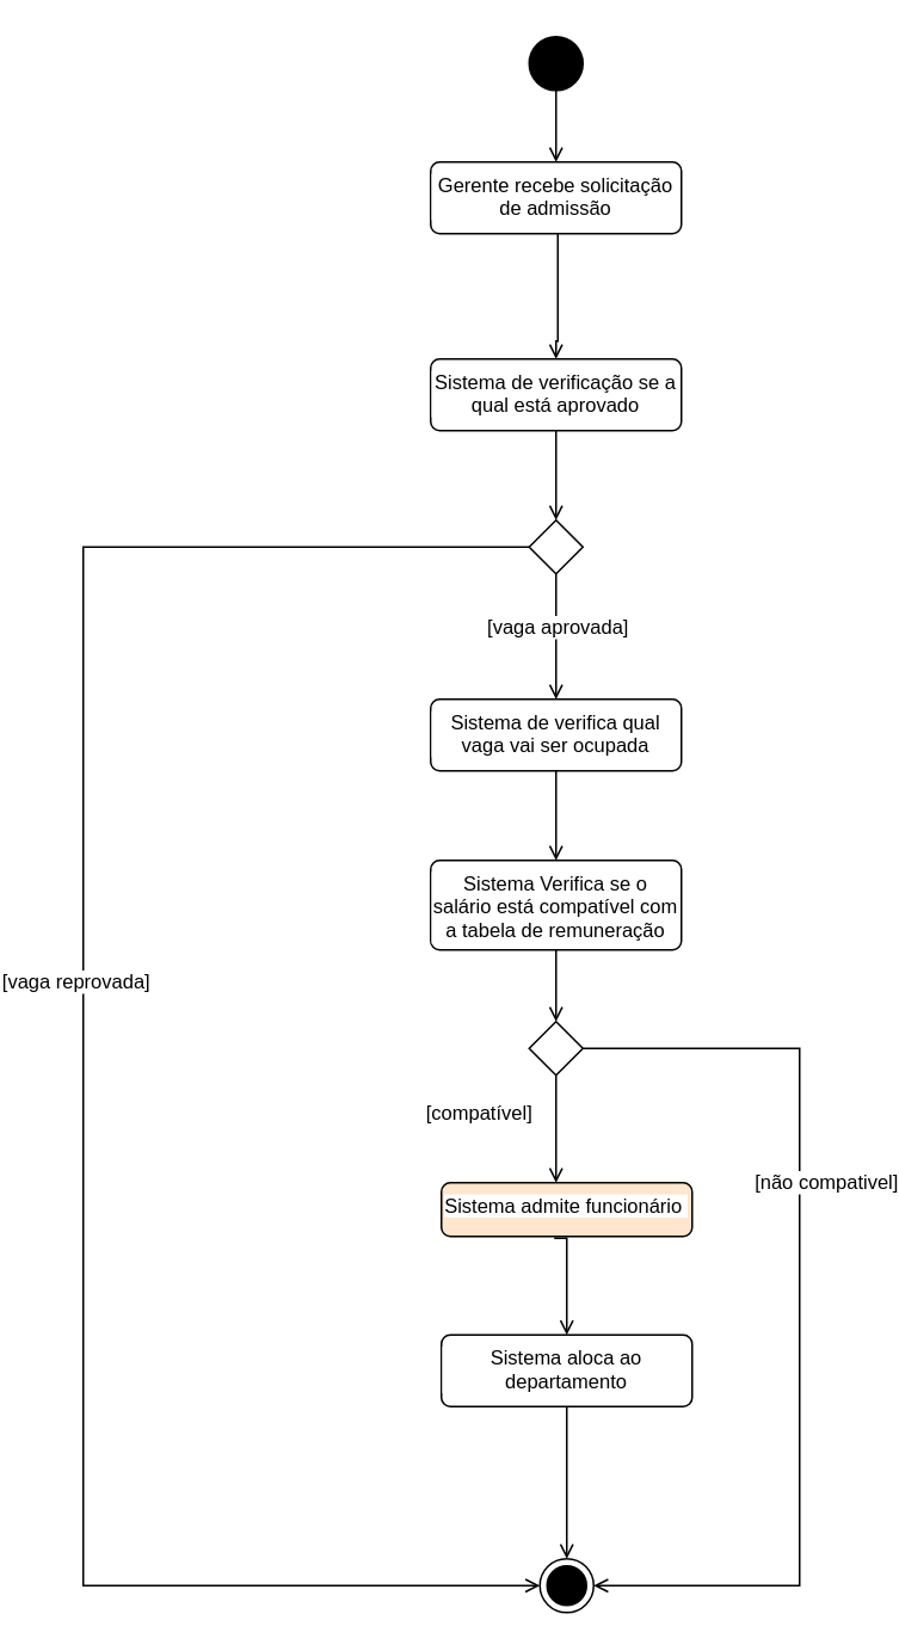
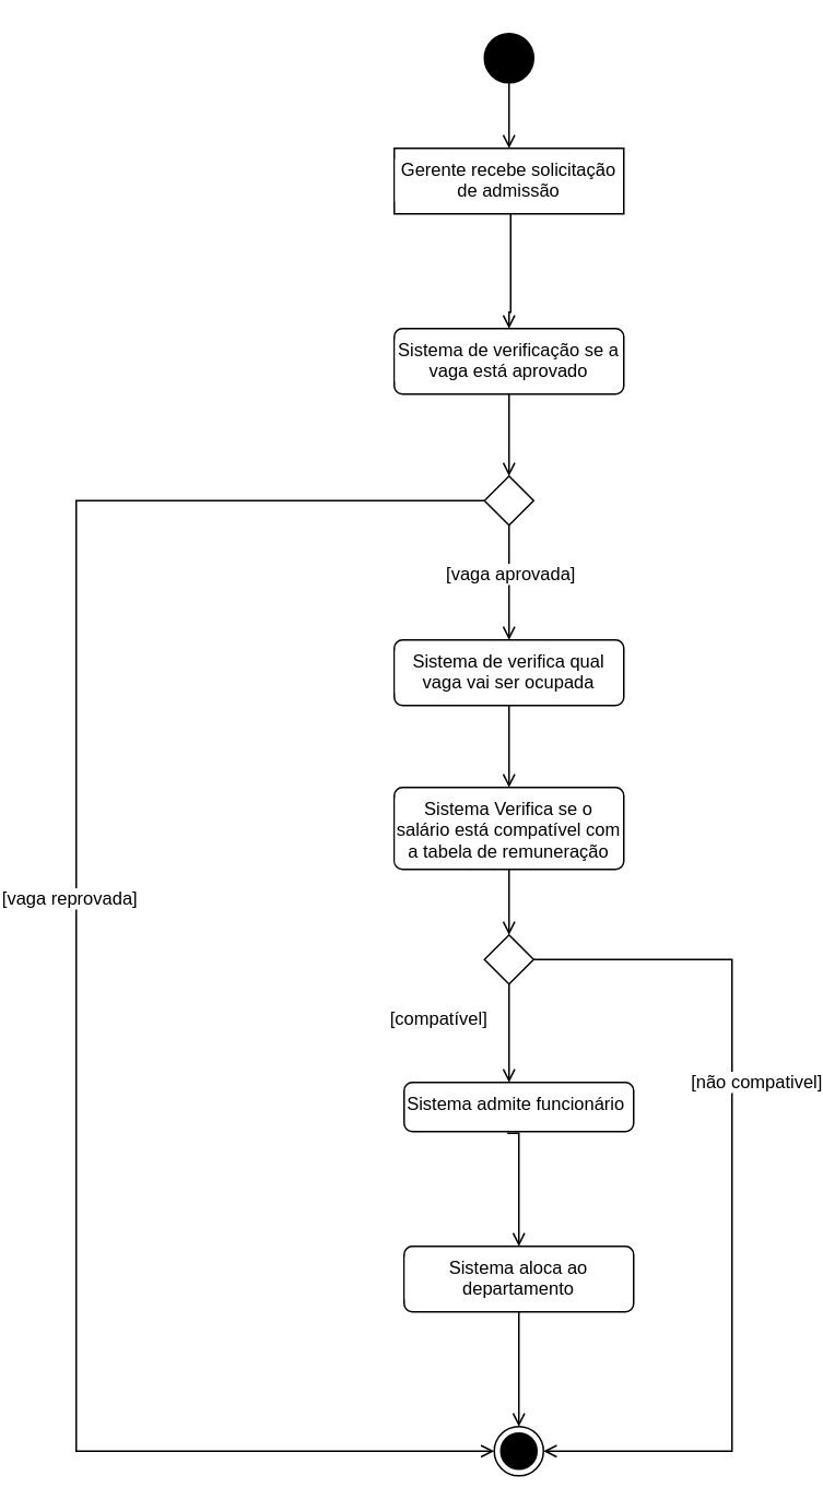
  <mxCell id="0" />
  <mxCell id="1" parent="0" />
  <mxCell id="2" style="edgeStyle=orthogonalEdgeStyle;shape=connector;rounded=0;orthogonalLoop=1;jettySize=auto;html=1;strokeColor=default;align=center;verticalAlign=middle;fontFamily=Helvetica;fontSize=11;fontColor=default;labelBackgroundColor=default;endArrow=open;endFill=0;" edge="1" parent="1" source="3" target="4"><mxGeometry relative="1" as="geometry" /></mxCell>
  <mxCell id="3" value="" style="ellipse;fillColor=strokeColor;html=1;" vertex="1" parent="1"><mxGeometry x="269" y="20" width="30" height="30" as="geometry" /></mxCell>
- <mxCell id="4" value="&lt;font style=&quot;vertical-align: inherit;&quot;&gt;&lt;font style=&quot;vertical-align: inherit;&quot;&gt;&lt;font style=&quot;vertical-align: inherit;&quot;&gt;&lt;font style=&quot;vertical-align: inherit;&quot;&gt;Gerente recebe solicitação de admissão&lt;/font&gt;&lt;/font&gt;&lt;/font&gt;&lt;/font&gt;" style="html=1;align=center;verticalAlign=top;rounded=1;absoluteArcSize=1;arcSize=10;dashed=0;whiteSpace=wrap;fontFamily=Helvetica;fontSize=11;fontColor=default;labelBackgroundColor=default;" vertex="1" parent="1"><mxGeometry x="214" y="90" width="140" height="40" as="geometry" /></mxCell>
+ <mxCell id="4" value="&lt;font style=&quot;vertical-align: inherit;&quot;&gt;&lt;font style=&quot;vertical-align: inherit;&quot;&gt;&lt;font style=&quot;vertical-align: inherit;&quot;&gt;&lt;font style=&quot;vertical-align: inherit;&quot;&gt;Gerente recebe solicitação de admissão&lt;/font&gt;&lt;/font&gt;&lt;/font&gt;&lt;/font&gt;" style="html=1;align=center;verticalAlign=top;absoluteArcSize=1;arcSize=10;dashed=0;whiteSpace=wrap;fontFamily=Helvetica;fontSize=11;fontColor=default;labelBackgroundColor=default;rounded=0;" vertex="1" parent="1"><mxGeometry x="214" y="90" width="140" height="40" as="geometry" /></mxCell>
  <mxCell id="5" style="edgeStyle=orthogonalEdgeStyle;shape=connector;rounded=0;orthogonalLoop=1;jettySize=auto;html=1;entryX=0.5;entryY=0;entryDx=0;entryDy=0;strokeColor=default;align=center;verticalAlign=middle;fontFamily=Helvetica;fontSize=11;fontColor=default;labelBackgroundColor=default;endArrow=open;endFill=0;" edge="1" parent="1" source="6" target="12"><mxGeometry relative="1" as="geometry" /></mxCell>
- <mxCell id="6" value="&lt;font style=&quot;vertical-align: inherit;&quot;&gt;&lt;font style=&quot;vertical-align: inherit;&quot;&gt;&lt;font style=&quot;vertical-align: inherit;&quot;&gt;&lt;font style=&quot;vertical-align: inherit;&quot;&gt;&lt;font style=&quot;vertical-align: inherit;&quot;&gt;&lt;font style=&quot;vertical-align: inherit;&quot;&gt;&lt;font style=&quot;vertical-align: inherit;&quot;&gt;&lt;font style=&quot;vertical-align: inherit;&quot;&gt;&lt;font style=&quot;vertical-align: inherit;&quot;&gt;&lt;font style=&quot;vertical-align: inherit;&quot;&gt;&lt;font style=&quot;vertical-align: inherit;&quot;&gt;&lt;font style=&quot;vertical-align: inherit;&quot;&gt;&lt;font style=&quot;vertical-align: inherit;&quot;&gt;&lt;font style=&quot;vertical-align: inherit;&quot;&gt;Sistema de verificação se a qual está aprovado&lt;/font&gt;&lt;/font&gt;&lt;/font&gt;&lt;/font&gt;&lt;/font&gt;&lt;/font&gt;&lt;/font&gt;&lt;/font&gt;&lt;/font&gt;&lt;/font&gt;&lt;/font&gt;&lt;/font&gt;&lt;/font&gt;&lt;/font&gt;" style="html=1;align=center;verticalAlign=top;rounded=1;absoluteArcSize=1;arcSize=10;dashed=0;whiteSpace=wrap;fontFamily=Helvetica;fontSize=11;fontColor=default;labelBackgroundColor=default;" vertex="1" parent="1"><mxGeometry x="214" y="200" width="140" height="40" as="geometry" /></mxCell>
+ <mxCell id="6" value="&lt;font style=&quot;vertical-align: inherit;&quot;&gt;&lt;font style=&quot;vertical-align: inherit;&quot;&gt;&lt;font style=&quot;vertical-align: inherit;&quot;&gt;&lt;font style=&quot;vertical-align: inherit;&quot;&gt;&lt;font style=&quot;vertical-align: inherit;&quot;&gt;&lt;font style=&quot;vertical-align: inherit;&quot;&gt;&lt;font style=&quot;vertical-align: inherit;&quot;&gt;&lt;font style=&quot;vertical-align: inherit;&quot;&gt;&lt;font style=&quot;vertical-align: inherit;&quot;&gt;&lt;font style=&quot;vertical-align: inherit;&quot;&gt;&lt;font style=&quot;vertical-align: inherit;&quot;&gt;&lt;font style=&quot;vertical-align: inherit;&quot;&gt;&lt;font style=&quot;vertical-align: inherit;&quot;&gt;&lt;font style=&quot;vertical-align: inherit;&quot;&gt;Sistema de verificação se a vaga está aprovado&lt;/font&gt;&lt;/font&gt;&lt;/font&gt;&lt;/font&gt;&lt;/font&gt;&lt;/font&gt;&lt;/font&gt;&lt;/font&gt;&lt;/font&gt;&lt;/font&gt;&lt;/font&gt;&lt;/font&gt;&lt;/font&gt;&lt;/font&gt;" style="html=1;align=center;verticalAlign=top;rounded=1;absoluteArcSize=1;arcSize=10;dashed=0;whiteSpace=wrap;fontFamily=Helvetica;fontSize=11;fontColor=default;labelBackgroundColor=default;" vertex="1" parent="1"><mxGeometry x="214" y="200" width="140" height="40" as="geometry" /></mxCell>
  <mxCell id="7" style="edgeStyle=orthogonalEdgeStyle;shape=connector;rounded=0;orthogonalLoop=1;jettySize=auto;html=1;entryX=0.5;entryY=0;entryDx=0;entryDy=0;strokeColor=default;align=center;verticalAlign=middle;fontFamily=Helvetica;fontSize=11;fontColor=default;labelBackgroundColor=default;endArrow=open;endFill=0;" edge="1" parent="1" source="4" target="6"><mxGeometry relative="1" as="geometry"><Array as="points"><mxPoint x="285" y="190" /></Array></mxGeometry></mxCell>
  <mxCell id="8" style="edgeStyle=orthogonalEdgeStyle;shape=connector;rounded=0;orthogonalLoop=1;jettySize=auto;html=1;strokeColor=default;align=center;verticalAlign=middle;fontFamily=Helvetica;fontSize=11;fontColor=default;labelBackgroundColor=default;endArrow=open;endFill=0;entryX=0;entryY=0.5;entryDx=0;entryDy=0;" edge="1" parent="1" source="12" target="22"><mxGeometry relative="1" as="geometry"><mxPoint x="160" y="305" as="targetPoint" /><Array as="points"><mxPoint x="20" y="305" /><mxPoint x="20" y="885" /></Array></mxGeometry></mxCell>
  <mxCell id="9" value="&lt;font style=&quot;vertical-align: inherit;&quot;&gt;&lt;font style=&quot;vertical-align: inherit;&quot;&gt;[vaga reprovada]&lt;/font&gt;&lt;/font&gt;" style="edgeLabel;html=1;align=center;verticalAlign=middle;resizable=0;points=[];fontFamily=Helvetica;fontSize=11;fontColor=default;labelBackgroundColor=default;" vertex="1" connectable="0" parent="8"><mxGeometry x="-0.069" y="-1" relative="1" as="geometry"><mxPoint x="-4" y="-14" as="offset" /></mxGeometry></mxCell>
  <mxCell id="10" style="edgeStyle=orthogonalEdgeStyle;shape=connector;rounded=0;orthogonalLoop=1;jettySize=auto;html=1;entryX=0.5;entryY=0;entryDx=0;entryDy=0;strokeColor=default;align=center;verticalAlign=middle;fontFamily=Helvetica;fontSize=11;fontColor=default;labelBackgroundColor=default;endArrow=open;endFill=0;" edge="1" parent="1" source="12" target="14"><mxGeometry relative="1" as="geometry" /></mxCell>
  <mxCell id="11" value="&lt;font style=&quot;vertical-align: inherit;&quot;&gt;&lt;font style=&quot;vertical-align: inherit;&quot;&gt;[vaga aprovada]&lt;/font&gt;&lt;/font&gt;" style="edgeLabel;html=1;align=center;verticalAlign=middle;resizable=0;points=[];fontFamily=Helvetica;fontSize=11;fontColor=default;labelBackgroundColor=default;" vertex="1" connectable="0" parent="10"><mxGeometry x="-0.171" relative="1" as="geometry"><mxPoint as="offset" /></mxGeometry></mxCell>
  <mxCell id="12" value="" style="rhombus;fontFamily=Helvetica;fontSize=11;fontColor=default;labelBackgroundColor=default;" vertex="1" parent="1"><mxGeometry x="269" y="290" width="30" height="30" as="geometry" /></mxCell>
  <mxCell id="13" value="" style="edgeStyle=orthogonalEdgeStyle;shape=connector;rounded=0;orthogonalLoop=1;jettySize=auto;html=1;strokeColor=default;align=center;verticalAlign=middle;fontFamily=Helvetica;fontSize=11;fontColor=default;labelBackgroundColor=default;endArrow=open;endFill=0;" edge="1" parent="1" source="14" target="16"><mxGeometry relative="1" as="geometry" /></mxCell>
  <mxCell id="14" value="&lt;font style=&quot;vertical-align: inherit;&quot;&gt;&lt;font style=&quot;vertical-align: inherit;&quot;&gt;&lt;font style=&quot;vertical-align: inherit;&quot;&gt;&lt;font style=&quot;vertical-align: inherit;&quot;&gt;&lt;font style=&quot;vertical-align: inherit;&quot;&gt;&lt;font style=&quot;vertical-align: inherit;&quot;&gt;&lt;font style=&quot;vertical-align: inherit;&quot;&gt;&lt;font style=&quot;vertical-align: inherit;&quot;&gt;&lt;font style=&quot;vertical-align: inherit;&quot;&gt;&lt;font style=&quot;vertical-align: inherit;&quot;&gt;&lt;font style=&quot;vertical-align: inherit;&quot;&gt;&lt;font style=&quot;vertical-align: inherit;&quot;&gt;&lt;font style=&quot;vertical-align: inherit;&quot;&gt;&lt;font style=&quot;vertical-align: inherit;&quot;&gt;&lt;font style=&quot;vertical-align: inherit;&quot;&gt;&lt;font style=&quot;vertical-align: inherit;&quot;&gt;&lt;font style=&quot;vertical-align: inherit;&quot;&gt;&lt;font style=&quot;vertical-align: inherit;&quot;&gt;Sistema de verifica qual vaga vai ser ocupada&lt;/font&gt;&lt;/font&gt;&lt;/font&gt;&lt;/font&gt;&lt;/font&gt;&lt;/font&gt;&lt;/font&gt;&lt;/font&gt;&lt;/font&gt;&lt;/font&gt;&lt;/font&gt;&lt;/font&gt;&lt;/font&gt;&lt;/font&gt;&lt;/font&gt;&lt;/font&gt;&lt;/font&gt;&lt;/font&gt;" style="html=1;align=center;verticalAlign=top;rounded=1;absoluteArcSize=1;arcSize=10;dashed=0;whiteSpace=wrap;fontFamily=Helvetica;fontSize=11;fontColor=default;labelBackgroundColor=default;" vertex="1" parent="1"><mxGeometry x="214" y="390" width="140" height="40" as="geometry" /></mxCell>
  <mxCell id="15" value="" style="edgeStyle=orthogonalEdgeStyle;shape=connector;rounded=0;orthogonalLoop=1;jettySize=auto;html=1;strokeColor=default;align=center;verticalAlign=middle;fontFamily=Helvetica;fontSize=11;fontColor=default;labelBackgroundColor=default;endArrow=open;endFill=0;" edge="1" parent="1" source="16" target="21"><mxGeometry relative="1" as="geometry" /></mxCell>
  <mxCell id="16" value="&lt;font style=&quot;vertical-align: inherit;&quot;&gt;&lt;font style=&quot;vertical-align: inherit;&quot;&gt;&lt;font style=&quot;vertical-align: inherit;&quot;&gt;&lt;font style=&quot;vertical-align: inherit;&quot;&gt;&lt;font style=&quot;vertical-align: inherit;&quot;&gt;&lt;font style=&quot;vertical-align: inherit;&quot;&gt;Sistema Verifica se o salário está compatível com a tabela de remuneração&lt;/font&gt;&lt;/font&gt;&lt;/font&gt;&lt;/font&gt;&lt;/font&gt;&lt;/font&gt;" style="html=1;align=center;verticalAlign=top;rounded=1;absoluteArcSize=1;arcSize=10;dashed=0;whiteSpace=wrap;fontFamily=Helvetica;fontSize=11;fontColor=default;labelBackgroundColor=default;" vertex="1" parent="1"><mxGeometry x="214" y="480" width="140" height="50" as="geometry" /></mxCell>
  <mxCell id="17" value="" style="edgeStyle=orthogonalEdgeStyle;shape=connector;rounded=0;orthogonalLoop=1;jettySize=auto;html=1;strokeColor=default;align=center;verticalAlign=middle;fontFamily=Helvetica;fontSize=11;fontColor=default;labelBackgroundColor=default;endArrow=open;endFill=0;entryX=1;entryY=0.5;entryDx=0;entryDy=0;" edge="1" parent="1" source="21" target="22"><mxGeometry relative="1" as="geometry"><mxPoint x="390" y="830" as="targetPoint" /><Array as="points"><mxPoint x="420" y="585" /><mxPoint x="420" y="885" /></Array></mxGeometry></mxCell>
  <mxCell id="18" value="&lt;font style=&quot;vertical-align: inherit;&quot;&gt;&lt;font style=&quot;vertical-align: inherit;&quot;&gt;[não compativel]&lt;/font&gt;&lt;/font&gt;" style="edgeLabel;html=1;align=center;verticalAlign=middle;resizable=0;points=[];fontFamily=Helvetica;fontSize=11;fontColor=default;labelBackgroundColor=default;" vertex="1" connectable="0" parent="17"><mxGeometry x="-0.213" y="-1" relative="1" as="geometry"><mxPoint x="15" y="-16" as="offset" /></mxGeometry></mxCell>
  <mxCell id="19" style="edgeStyle=orthogonalEdgeStyle;shape=connector;rounded=0;orthogonalLoop=1;jettySize=auto;html=1;strokeColor=default;align=center;verticalAlign=middle;fontFamily=Helvetica;fontSize=11;fontColor=default;labelBackgroundColor=default;endArrow=open;endFill=0;" edge="1" parent="1" source="21"><mxGeometry relative="1" as="geometry"><mxPoint x="284" y="660" as="targetPoint" /></mxGeometry></mxCell>
  <mxCell id="20" value="&lt;font style=&quot;vertical-align: inherit;&quot;&gt;&lt;font style=&quot;vertical-align: inherit;&quot;&gt;&lt;font style=&quot;vertical-align: inherit;&quot;&gt;&lt;font style=&quot;vertical-align: inherit;&quot;&gt;[compatível]&lt;/font&gt;&lt;/font&gt;&lt;/font&gt;&lt;/font&gt;" style="edgeLabel;html=1;align=center;verticalAlign=middle;resizable=0;points=[];fontFamily=Helvetica;fontSize=11;fontColor=default;labelBackgroundColor=default;" vertex="1" connectable="0" parent="19"><mxGeometry x="-0.438" y="-4" relative="1" as="geometry"><mxPoint x="-40" y="3" as="offset" /></mxGeometry></mxCell>
  <mxCell id="21" value="" style="rhombus;fontFamily=Helvetica;fontSize=11;fontColor=default;labelBackgroundColor=default;" vertex="1" parent="1"><mxGeometry x="269" y="570" width="30" height="30" as="geometry" /></mxCell>
  <mxCell id="22" value="" style="ellipse;html=1;shape=endState;fillColor=strokeColor;fontFamily=Helvetica;fontSize=11;fontColor=default;labelBackgroundColor=default;" vertex="1" parent="1"><mxGeometry x="275" y="870" width="30" height="30" as="geometry" /></mxCell>
  <mxCell id="23" value="" style="edgeStyle=orthogonalEdgeStyle;shape=connector;rounded=0;orthogonalLoop=1;jettySize=auto;html=1;strokeColor=default;align=center;verticalAlign=middle;fontFamily=Helvetica;fontSize=11;fontColor=default;labelBackgroundColor=default;endArrow=open;endFill=0;exitX=0.45;exitY=1.033;exitDx=0;exitDy=0;exitPerimeter=0;" edge="1" parent="1" source="24" target="26"><mxGeometry relative="1" as="geometry"><mxPoint x="280" y="700" as="sourcePoint" /><Array as="points"><mxPoint x="290" y="691" /></Array></mxGeometry></mxCell>
- <mxCell id="24" value="&lt;font style=&quot;vertical-align: inherit;&quot;&gt;&lt;font style=&quot;vertical-align: inherit;&quot;&gt;&lt;font style=&quot;vertical-align: inherit;&quot;&gt;&lt;font style=&quot;vertical-align: inherit;&quot;&gt;&lt;font style=&quot;vertical-align: inherit;&quot;&gt;&lt;font style=&quot;vertical-align: inherit;&quot;&gt;&lt;font style=&quot;vertical-align: inherit;&quot;&gt;&lt;font style=&quot;vertical-align: inherit;&quot;&gt;&lt;font style=&quot;vertical-align: inherit;&quot;&gt;&lt;font style=&quot;vertical-align: inherit;&quot;&gt;&lt;font style=&quot;vertical-align: inherit;&quot;&gt;&lt;font style=&quot;vertical-align: inherit;&quot;&gt;Sistema admite funcionário&amp;nbsp;&lt;/font&gt;&lt;/font&gt;&lt;/font&gt;&lt;/font&gt;&lt;/font&gt;&lt;/font&gt;&lt;/font&gt;&lt;/font&gt;&lt;/font&gt;&lt;/font&gt;&lt;/font&gt;&lt;/font&gt;" style="html=1;align=center;verticalAlign=top;rounded=1;absoluteArcSize=1;arcSize=10;dashed=0;whiteSpace=wrap;fontFamily=Helvetica;fontSize=11;fontColor=default;labelBackgroundColor=default;fillColor=#ffe6cc;" vertex="1" parent="1"><mxGeometry x="220" y="660" width="140" height="30" as="geometry" /></mxCell>
+ <mxCell id="24" value="&lt;font style=&quot;vertical-align: inherit;&quot;&gt;&lt;font style=&quot;vertical-align: inherit;&quot;&gt;&lt;font style=&quot;vertical-align: inherit;&quot;&gt;&lt;font style=&quot;vertical-align: inherit;&quot;&gt;&lt;font style=&quot;vertical-align: inherit;&quot;&gt;&lt;font style=&quot;vertical-align: inherit;&quot;&gt;&lt;font style=&quot;vertical-align: inherit;&quot;&gt;&lt;font style=&quot;vertical-align: inherit;&quot;&gt;&lt;font style=&quot;vertical-align: inherit;&quot;&gt;&lt;font style=&quot;vertical-align: inherit;&quot;&gt;&lt;font style=&quot;vertical-align: inherit;&quot;&gt;&lt;font style=&quot;vertical-align: inherit;&quot;&gt;Sistema admite funcionário&amp;nbsp;&lt;/font&gt;&lt;/font&gt;&lt;/font&gt;&lt;/font&gt;&lt;/font&gt;&lt;/font&gt;&lt;/font&gt;&lt;/font&gt;&lt;/font&gt;&lt;/font&gt;&lt;/font&gt;&lt;/font&gt;" style="html=1;align=center;verticalAlign=top;rounded=1;absoluteArcSize=1;arcSize=10;dashed=0;whiteSpace=wrap;fontFamily=Helvetica;fontSize=11;fontColor=default;labelBackgroundColor=default;" vertex="1" parent="1"><mxGeometry x="220" y="660" width="140" height="30" as="geometry" /></mxCell>
  <mxCell id="25" value="" style="edgeStyle=orthogonalEdgeStyle;shape=connector;rounded=0;orthogonalLoop=1;jettySize=auto;html=1;strokeColor=default;align=center;verticalAlign=middle;fontFamily=Helvetica;fontSize=11;fontColor=default;labelBackgroundColor=default;endArrow=open;endFill=0;" edge="1" parent="1" source="26" target="22"><mxGeometry relative="1" as="geometry" /></mxCell>
- <mxCell id="26" value="&lt;font style=&quot;vertical-align: inherit;&quot;&gt;&lt;font style=&quot;vertical-align: inherit;&quot;&gt;&lt;font style=&quot;vertical-align: inherit;&quot;&gt;&lt;font style=&quot;vertical-align: inherit;&quot;&gt;&lt;font style=&quot;vertical-align: inherit;&quot;&gt;&lt;font style=&quot;vertical-align: inherit;&quot;&gt;&lt;font style=&quot;vertical-align: inherit;&quot;&gt;&lt;font style=&quot;vertical-align: inherit;&quot;&gt;&lt;font style=&quot;vertical-align: inherit;&quot;&gt;&lt;font style=&quot;vertical-align: inherit;&quot;&gt;&lt;font style=&quot;vertical-align: inherit;&quot;&gt;&lt;font style=&quot;vertical-align: inherit;&quot;&gt;&lt;font style=&quot;vertical-align: inherit;&quot;&gt;&lt;font style=&quot;vertical-align: inherit;&quot;&gt;Sistema aloca ao departamento&lt;/font&gt;&lt;/font&gt;&lt;/font&gt;&lt;/font&gt;&lt;/font&gt;&lt;/font&gt;&lt;/font&gt;&lt;/font&gt;&lt;/font&gt;&lt;/font&gt;&lt;/font&gt;&lt;/font&gt;&lt;/font&gt;&lt;/font&gt;" style="html=1;align=center;verticalAlign=top;rounded=1;absoluteArcSize=1;arcSize=10;dashed=0;whiteSpace=wrap;fontFamily=Helvetica;fontSize=11;fontColor=default;labelBackgroundColor=default;" vertex="1" parent="1"><mxGeometry x="220" y="745" width="140" height="40" as="geometry" /></mxCell>
+ <mxCell id="26" value="&lt;font style=&quot;vertical-align: inherit;&quot;&gt;&lt;font style=&quot;vertical-align: inherit;&quot;&gt;&lt;font style=&quot;vertical-align: inherit;&quot;&gt;&lt;font style=&quot;vertical-align: inherit;&quot;&gt;&lt;font style=&quot;vertical-align: inherit;&quot;&gt;&lt;font style=&quot;vertical-align: inherit;&quot;&gt;&lt;font style=&quot;vertical-align: inherit;&quot;&gt;&lt;font style=&quot;vertical-align: inherit;&quot;&gt;&lt;font style=&quot;vertical-align: inherit;&quot;&gt;&lt;font style=&quot;vertical-align: inherit;&quot;&gt;&lt;font style=&quot;vertical-align: inherit;&quot;&gt;&lt;font style=&quot;vertical-align: inherit;&quot;&gt;&lt;font style=&quot;vertical-align: inherit;&quot;&gt;&lt;font style=&quot;vertical-align: inherit;&quot;&gt;Sistema aloca ao departamento&lt;/font&gt;&lt;/font&gt;&lt;/font&gt;&lt;/font&gt;&lt;/font&gt;&lt;/font&gt;&lt;/font&gt;&lt;/font&gt;&lt;/font&gt;&lt;/font&gt;&lt;/font&gt;&lt;/font&gt;&lt;/font&gt;&lt;/font&gt;" style="html=1;align=center;verticalAlign=top;rounded=1;absoluteArcSize=1;arcSize=10;dashed=0;whiteSpace=wrap;fontFamily=Helvetica;fontSize=11;fontColor=default;labelBackgroundColor=default;" vertex="1" parent="1"><mxGeometry x="220" y="760" width="140" height="40" as="geometry" /></mxCell>
